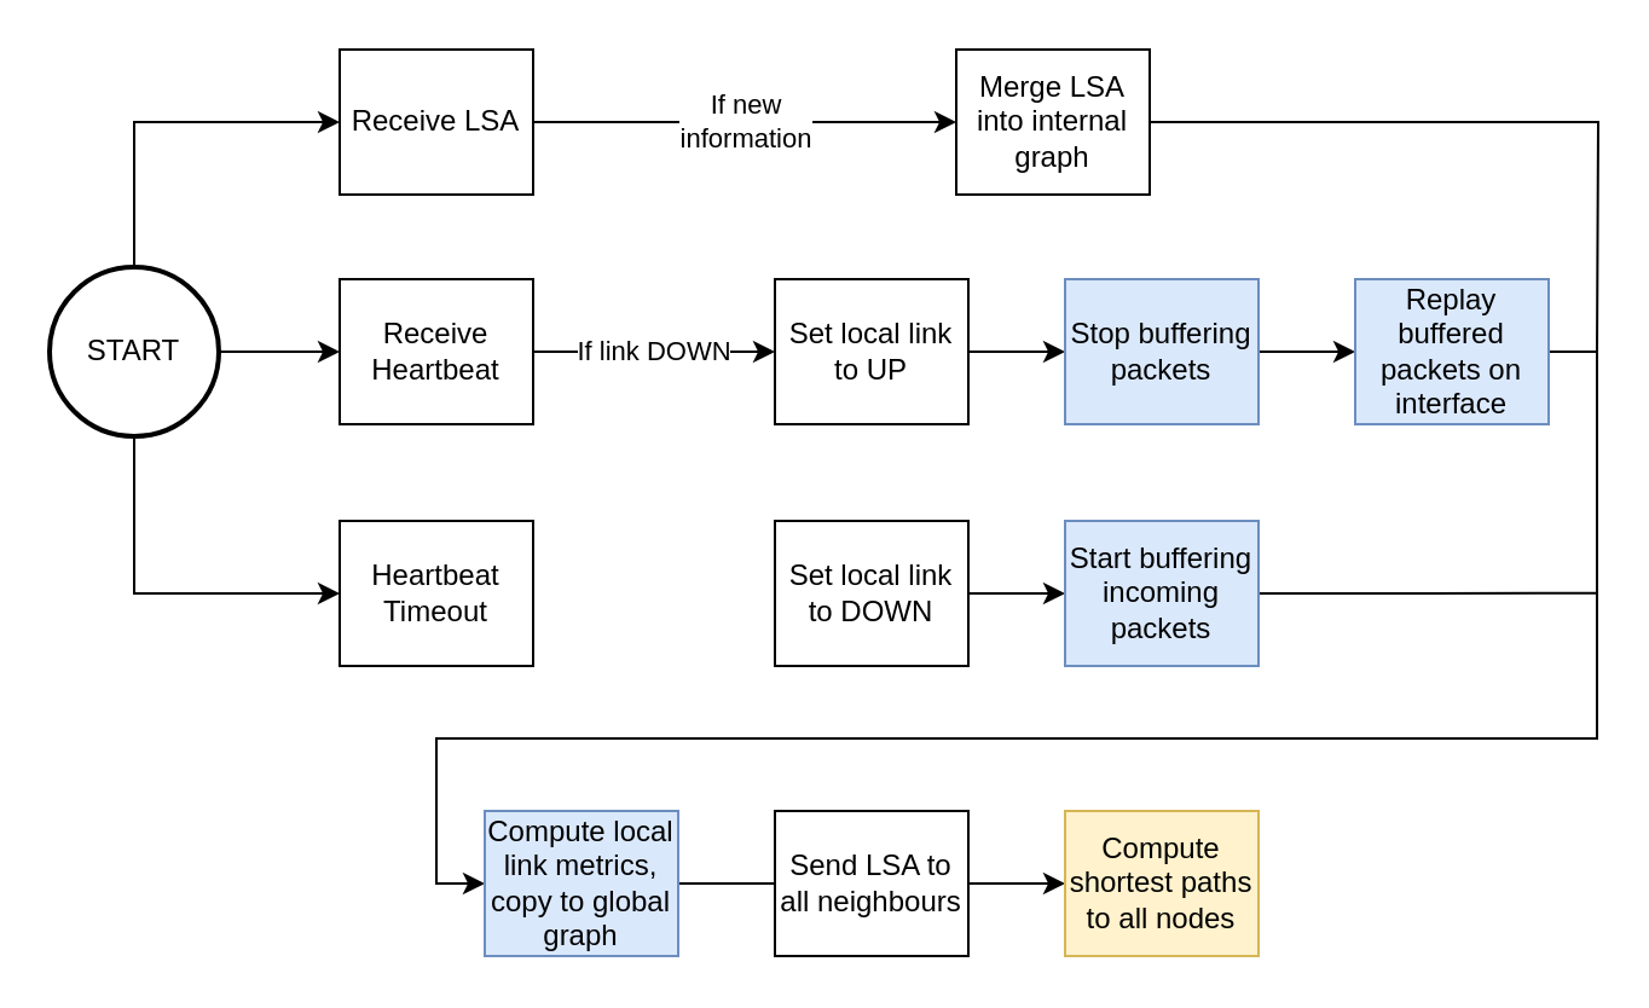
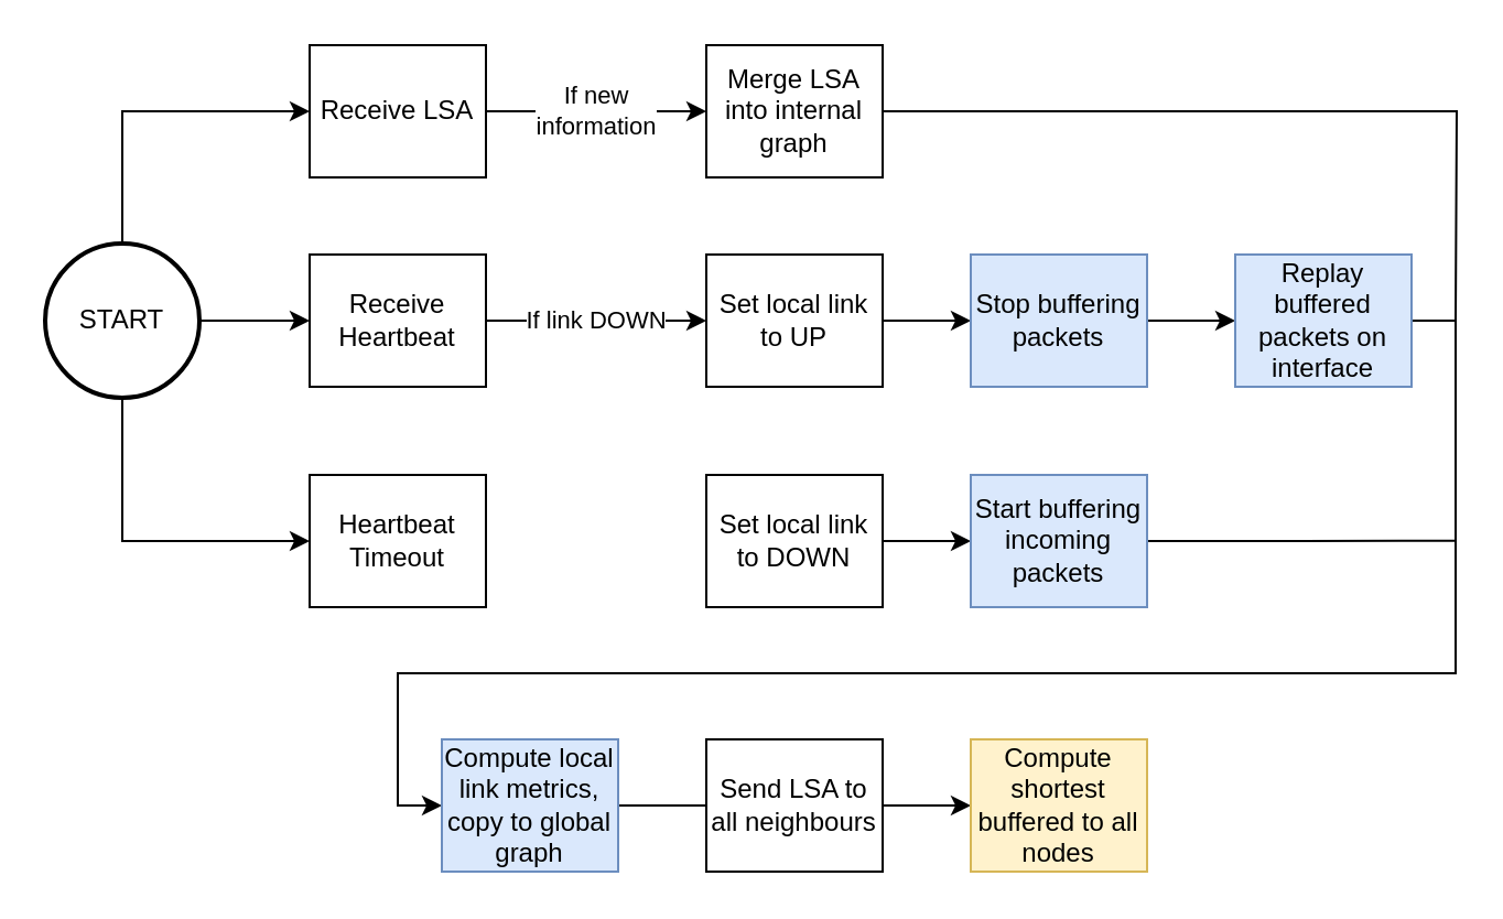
  <mxCell id="0" />
  <mxCell id="1" parent="0" />
  <mxCell id="2" value="&lt;div&gt;If new&lt;/div&gt;&lt;div&gt;information&lt;/div&gt;" style="edgeStyle=orthogonalEdgeStyle;rounded=0;orthogonalLoop=1;jettySize=auto;html=1;exitX=1;exitY=0.5;exitDx=0;exitDy=0;entryX=0;entryY=0.5;entryDx=0;entryDy=0;" edge="1" parent="1" source="3" target="7"><mxGeometry relative="1" as="geometry" /></mxCell>
  <mxCell id="3" value="&lt;div&gt;Receive LSA&lt;/div&gt;" style="rounded=0;whiteSpace=wrap;html=1;" vertex="1" parent="1"><mxGeometry x="140" y="20" width="80" height="60" as="geometry" /></mxCell>
  <mxCell id="4" value="If link DOWN" style="edgeStyle=orthogonalEdgeStyle;rounded=0;orthogonalLoop=1;jettySize=auto;html=1;exitX=1;exitY=0.5;exitDx=0;exitDy=0;entryX=0;entryY=0.5;entryDx=0;entryDy=0;" edge="1" parent="1" source="5" target="10"><mxGeometry relative="1" as="geometry" /></mxCell>
  <mxCell id="5" value="Receive Heartbeat" style="rounded=0;whiteSpace=wrap;html=1;" vertex="1" parent="1"><mxGeometry x="140" y="115" width="80" height="60" as="geometry" /></mxCell>
  <mxCell id="6" style="edgeStyle=orthogonalEdgeStyle;rounded=0;orthogonalLoop=1;jettySize=auto;html=1;exitX=1;exitY=0.5;exitDx=0;exitDy=0;endArrow=none;endFill=0;" edge="1" parent="1" source="7"><mxGeometry relative="1" as="geometry"><mxPoint x="660" y="145" as="targetPoint" /></mxGeometry></mxCell>
- <mxCell id="7" value="Merge LSA into internal graph" style="rounded=0;whiteSpace=wrap;html=1;" vertex="1" parent="1"><mxGeometry x="395" y="20" width="80" height="60" as="geometry" /></mxCell>
+ <mxCell id="7" value="Merge LSA into internal graph" style="rounded=0;whiteSpace=wrap;html=1;" vertex="1" parent="1"><mxGeometry x="320" y="20" width="80" height="60" as="geometry" /></mxCell>
  <mxCell id="8" value="Heartbeat Timeout" style="rounded=0;whiteSpace=wrap;html=1;" vertex="1" parent="1"><mxGeometry x="140" y="215" width="80" height="60" as="geometry" /></mxCell>
  <mxCell id="9" style="edgeStyle=orthogonalEdgeStyle;rounded=0;orthogonalLoop=1;jettySize=auto;html=1;exitX=1;exitY=0.5;exitDx=0;exitDy=0;entryX=0;entryY=0.5;entryDx=0;entryDy=0;endArrow=classic;endFill=1;" edge="1" parent="1" source="10" target="23"><mxGeometry relative="1" as="geometry" /></mxCell>
  <mxCell id="10" value="Set local link to UP" style="rounded=0;whiteSpace=wrap;html=1;" vertex="1" parent="1"><mxGeometry x="320" y="115" width="80" height="60" as="geometry" /></mxCell>
  <mxCell id="11" style="edgeStyle=orthogonalEdgeStyle;rounded=0;orthogonalLoop=1;jettySize=auto;html=1;exitX=1;exitY=0.5;exitDx=0;exitDy=0;entryX=0;entryY=0.5;entryDx=0;entryDy=0;endArrow=classic;endFill=1;" edge="1" parent="1" source="12" target="21"><mxGeometry relative="1" as="geometry" /></mxCell>
  <mxCell id="12" value="Set local link to DOWN" style="rounded=0;whiteSpace=wrap;html=1;" vertex="1" parent="1"><mxGeometry x="320" y="215" width="80" height="60" as="geometry" /></mxCell>
  <mxCell id="13" style="edgeStyle=orthogonalEdgeStyle;rounded=0;orthogonalLoop=1;jettySize=auto;html=1;exitX=1;exitY=0.5;exitDx=0;exitDy=0;entryX=0;entryY=0.5;entryDx=0;entryDy=0;endArrow=classic;endFill=1;" edge="1" parent="1" source="14" target="19"><mxGeometry relative="1" as="geometry" /></mxCell>
  <mxCell id="14" value="Send LSA to all neighbours" style="rounded=0;whiteSpace=wrap;html=1;" vertex="1" parent="1"><mxGeometry x="320" y="335" width="80" height="60" as="geometry" /></mxCell>
  <mxCell id="15" style="edgeStyle=orthogonalEdgeStyle;rounded=0;orthogonalLoop=1;jettySize=auto;html=1;exitX=1;exitY=0.5;exitDx=0;exitDy=0;exitPerimeter=0;entryX=0;entryY=0.5;entryDx=0;entryDy=0;endArrow=classic;endFill=1;" edge="1" parent="1" source="18" target="5"><mxGeometry relative="1" as="geometry" /></mxCell>
  <mxCell id="16" style="edgeStyle=orthogonalEdgeStyle;rounded=0;orthogonalLoop=1;jettySize=auto;html=1;exitX=0.5;exitY=0;exitDx=0;exitDy=0;exitPerimeter=0;entryX=0;entryY=0.5;entryDx=0;entryDy=0;endArrow=classic;endFill=1;" edge="1" parent="1" source="18" target="3"><mxGeometry relative="1" as="geometry" /></mxCell>
  <mxCell id="17" style="edgeStyle=orthogonalEdgeStyle;rounded=0;orthogonalLoop=1;jettySize=auto;html=1;exitX=0.5;exitY=1;exitDx=0;exitDy=0;exitPerimeter=0;entryX=0;entryY=0.5;entryDx=0;entryDy=0;endArrow=classic;endFill=1;" edge="1" parent="1" source="18" target="8"><mxGeometry relative="1" as="geometry" /></mxCell>
  <mxCell id="18" value="START" style="strokeWidth=2;html=1;shape=mxgraph.flowchart.start_2;whiteSpace=wrap;" vertex="1" parent="1"><mxGeometry x="20" y="110" width="70" height="70" as="geometry" /></mxCell>
- <mxCell id="19" value="Compute shortest paths to all nodes" style="rounded=0;whiteSpace=wrap;html=1;fillColor=#fff2cc;strokeColor=#d6b656;" vertex="1" parent="1"><mxGeometry x="440" y="335" width="80" height="60" as="geometry" /></mxCell>
+ <mxCell id="19" value="Compute shortest buffered to all nodes" style="rounded=0;whiteSpace=wrap;html=1;fillColor=#fff2cc;strokeColor=#d6b656;" vertex="1" parent="1"><mxGeometry x="440" y="335" width="80" height="60" as="geometry" /></mxCell>
  <mxCell id="20" style="edgeStyle=orthogonalEdgeStyle;rounded=0;orthogonalLoop=1;jettySize=auto;html=1;exitX=1;exitY=0.5;exitDx=0;exitDy=0;endArrow=none;endFill=0;" edge="1" parent="1" source="21"><mxGeometry relative="1" as="geometry"><mxPoint x="660" y="244.828" as="targetPoint" /></mxGeometry></mxCell>
  <mxCell id="21" value="Start buffering incoming packets" style="rounded=0;whiteSpace=wrap;html=1;fillColor=#dae8fc;strokeColor=#6c8ebf;" vertex="1" parent="1"><mxGeometry x="440" y="215" width="80" height="60" as="geometry" /></mxCell>
  <mxCell id="22" style="edgeStyle=orthogonalEdgeStyle;rounded=0;orthogonalLoop=1;jettySize=auto;html=1;exitX=1;exitY=0.5;exitDx=0;exitDy=0;entryX=0;entryY=0.5;entryDx=0;entryDy=0;endArrow=classic;endFill=1;" edge="1" parent="1" source="23" target="25"><mxGeometry relative="1" as="geometry" /></mxCell>
  <mxCell id="23" value="Stop buffering packets" style="rounded=0;whiteSpace=wrap;html=1;fillColor=#dae8fc;strokeColor=#6c8ebf;" vertex="1" parent="1"><mxGeometry x="440" y="115" width="80" height="60" as="geometry" /></mxCell>
  <mxCell id="24" style="edgeStyle=orthogonalEdgeStyle;rounded=0;orthogonalLoop=1;jettySize=auto;html=1;exitX=1;exitY=0.5;exitDx=0;exitDy=0;entryX=0;entryY=0.5;entryDx=0;entryDy=0;endArrow=classic;endFill=1;" edge="1" parent="1" source="25" target="27"><mxGeometry relative="1" as="geometry"><Array as="points"><mxPoint x="660" y="145" /><mxPoint x="660" y="305" /><mxPoint x="180" y="305" /><mxPoint x="180" y="365" /></Array></mxGeometry></mxCell>
  <mxCell id="25" value="Replay buffered packets on interface" style="rounded=0;whiteSpace=wrap;html=1;fillColor=#dae8fc;strokeColor=#6c8ebf;" vertex="1" parent="1"><mxGeometry x="560" y="115" width="80" height="60" as="geometry" /></mxCell>
  <mxCell id="26" style="edgeStyle=orthogonalEdgeStyle;rounded=0;orthogonalLoop=1;jettySize=auto;html=1;exitX=1;exitY=0.5;exitDx=0;exitDy=0;entryX=0;entryY=0.5;entryDx=0;entryDy=0;endArrow=none;endFill=0;" edge="1" parent="1" source="27" target="14"><mxGeometry relative="1" as="geometry" /></mxCell>
  <mxCell id="27" value="Compute local link metrics, copy to global graph" style="rounded=0;whiteSpace=wrap;html=1;fillColor=#dae8fc;strokeColor=#6c8ebf;" vertex="1" parent="1"><mxGeometry x="200" y="335" width="80" height="60" as="geometry" /></mxCell>
